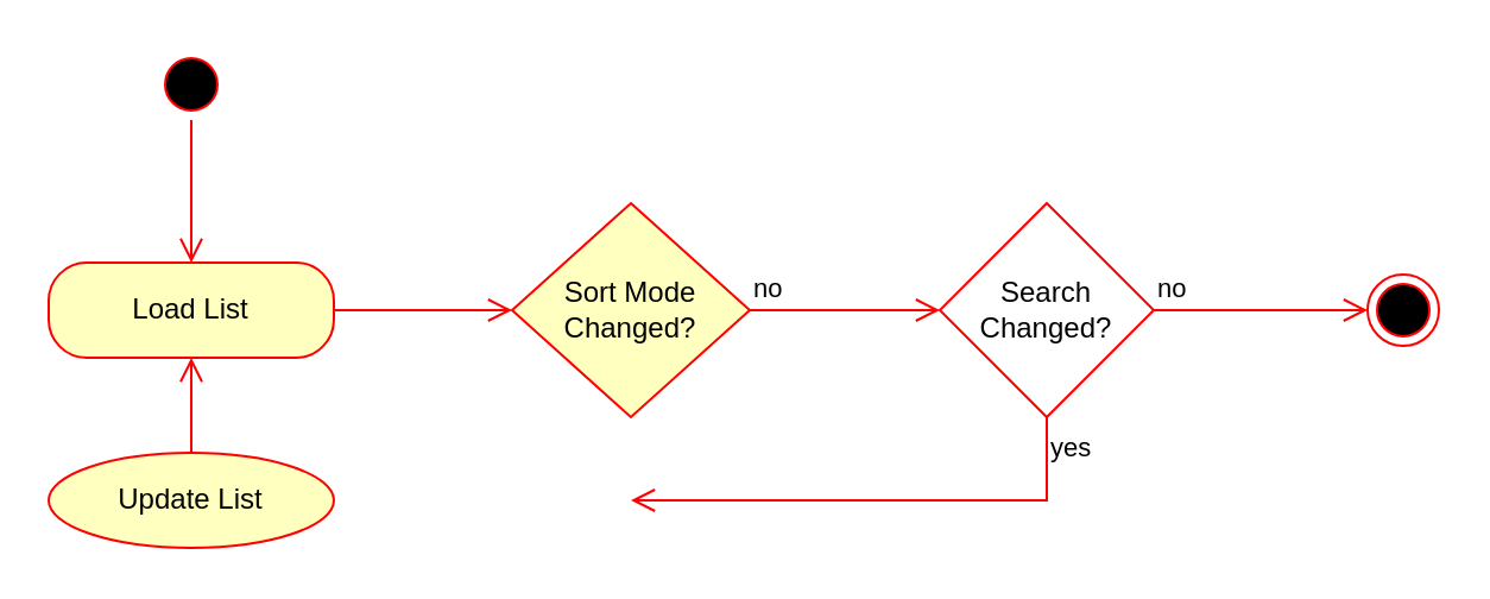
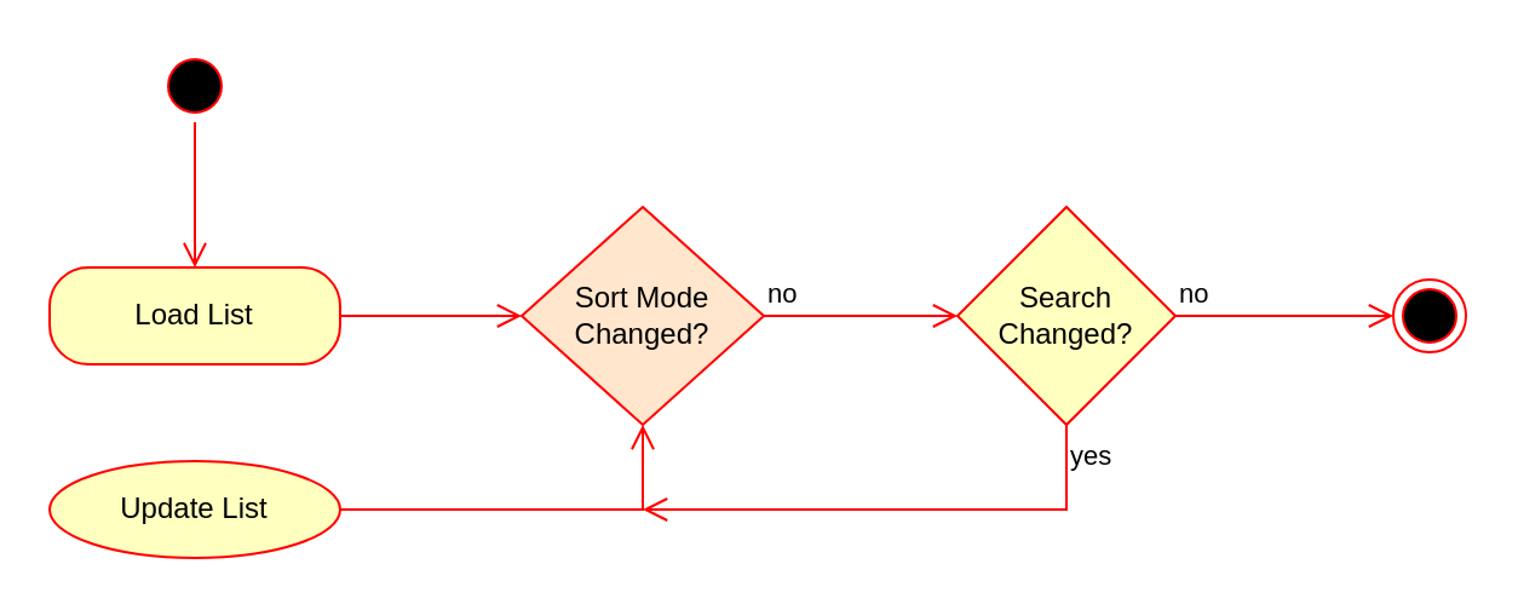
  <mxCell id="0" />
  <mxCell id="1" parent="0" />
  <mxCell id="2" value="" style="ellipse;html=1;shape=startState;fillColor=#000000;strokeColor=#ff0000;" vertex="1" parent="1"><mxGeometry x="65" y="20" width="30" height="30" as="geometry" /></mxCell>
  <mxCell id="3" value="" style="edgeStyle=orthogonalEdgeStyle;html=1;verticalAlign=bottom;endArrow=open;endSize=8;strokeColor=#ff0000;rounded=0;" edge="1" source="2" parent="1"><mxGeometry relative="1" as="geometry"><mxPoint x="80" y="110" as="targetPoint" /></mxGeometry></mxCell>
  <mxCell id="4" value="Load List" style="rounded=1;whiteSpace=wrap;html=1;arcSize=40;fontColor=#000000;fillColor=#ffffc0;strokeColor=#ff0000;" vertex="1" parent="1"><mxGeometry x="20" y="110" width="120" height="40" as="geometry" /></mxCell>
  <mxCell id="5" value="" style="edgeStyle=orthogonalEdgeStyle;html=1;verticalAlign=bottom;endArrow=open;endSize=8;strokeColor=#ff0000;rounded=0;" edge="1" source="4" parent="1"><mxGeometry relative="1" as="geometry"><mxPoint x="215" y="130" as="targetPoint" /></mxGeometry></mxCell>
- <mxCell id="6" value="Sort Mode Changed?" style="rhombus;whiteSpace=wrap;html=1;fontColor=#000000;fillColor=#ffffc0;strokeColor=#ff0000;" vertex="1" parent="1"><mxGeometry x="215" y="85" width="100" height="90" as="geometry" /></mxCell>
+ <mxCell id="6" value="Sort Mode Changed?" style="rhombus;whiteSpace=wrap;html=1;fontColor=#000000;fillColor=#ffe6cc;strokeColor=#ff0000;" vertex="1" parent="1"><mxGeometry x="215" y="85" width="100" height="90" as="geometry" /></mxCell>
  <mxCell id="7" value="no" style="edgeStyle=orthogonalEdgeStyle;html=1;align=left;verticalAlign=bottom;endArrow=open;endSize=8;strokeColor=#ff0000;rounded=0;" edge="1" source="6" parent="1"><mxGeometry x="-1" relative="1" as="geometry"><mxPoint x="395" y="130" as="targetPoint" /></mxGeometry></mxCell>
  <mxCell id="8" value="Update List" style="ellipse;whiteSpace=wrap;html=1;arcSize=40;fontColor=#000000;fillColor=#ffffc0;strokeColor=#ff0000;" vertex="1" parent="1"><mxGeometry x="20" y="190" width="120" height="40" as="geometry" /></mxCell>
- <mxCell id="9" value="" style="edgeStyle=orthogonalEdgeStyle;html=1;verticalAlign=bottom;endArrow=open;endSize=8;strokeColor=#ff0000;rounded=0;entryX=0.5;entryY=1;entryDx=0;entryDy=0;" edge="1" source="8" parent="1" target="4"><mxGeometry relative="1" as="geometry"><mxPoint x="80" y="290" as="targetPoint" /></mxGeometry></mxCell>
- <mxCell id="10" value="Search Changed?" style="rhombus;whiteSpace=wrap;html=1;fontColor=#000000;fillColor=#ffffff;strokeColor=#ff0000;" vertex="1" parent="1"><mxGeometry x="395" y="85" width="90" height="90" as="geometry" /></mxCell>
+ <mxCell id="9" value="" style="edgeStyle=orthogonalEdgeStyle;html=1;verticalAlign=bottom;endArrow=open;endSize=8;strokeColor=#ff0000;rounded=0;" edge="1" source="8" parent="1" target="6"><mxGeometry relative="1" as="geometry"><mxPoint x="80" y="290" as="targetPoint" /></mxGeometry></mxCell>
+ <mxCell id="10" value="Search Changed?" style="rhombus;whiteSpace=wrap;html=1;fontColor=#000000;fillColor=#ffffc0;strokeColor=#ff0000;" vertex="1" parent="1"><mxGeometry x="395" y="85" width="90" height="90" as="geometry" /></mxCell>
  <mxCell id="11" value="no" style="edgeStyle=orthogonalEdgeStyle;html=1;align=left;verticalAlign=bottom;endArrow=open;endSize=8;strokeColor=#ff0000;rounded=0;" edge="1" source="10" parent="1"><mxGeometry x="-1" relative="1" as="geometry"><mxPoint x="575" y="130" as="targetPoint" /></mxGeometry></mxCell>
  <mxCell id="12" value="yes" style="edgeStyle=orthogonalEdgeStyle;html=1;align=left;verticalAlign=top;endArrow=open;endSize=8;strokeColor=#ff0000;rounded=0;" edge="1" source="10" parent="1"><mxGeometry x="-1" relative="1" as="geometry"><mxPoint x="265" y="210" as="targetPoint" /><Array as="points"><mxPoint x="440" y="210" /></Array></mxGeometry></mxCell>
  <mxCell id="13" value="" style="ellipse;html=1;shape=endState;fillColor=#000000;strokeColor=#ff0000;" vertex="1" parent="1"><mxGeometry x="575" y="115" width="30" height="30" as="geometry" /></mxCell>
